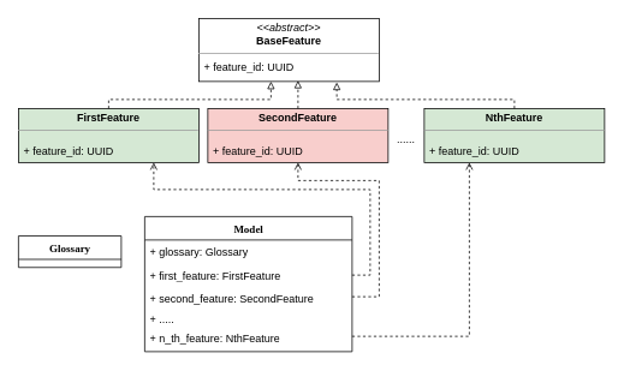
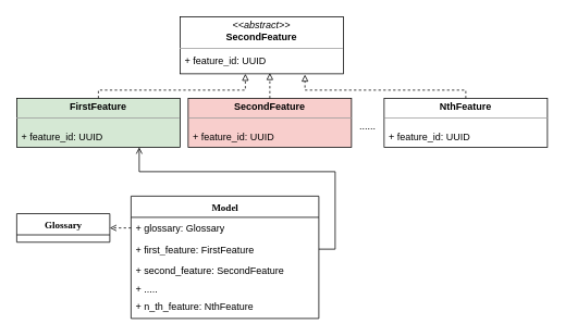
  <mxCell id="0" />
  <mxCell id="1" parent="0" />
  <mxCell id="2" value="" style="group" parent="1" vertex="1" connectable="0"><mxGeometry x="220" width="200" height="70" as="geometry" y="20" /></mxCell>
- <mxCell id="3" value="&lt;p style=&quot;margin: 0px ; margin-top: 4px ; text-align: center&quot;&gt;&lt;i&gt;&amp;lt;&amp;lt;abstract&amp;gt;&amp;gt;&lt;/i&gt;&lt;br&gt;&lt;b&gt;BaseFeature&lt;/b&gt;&lt;br&gt;&lt;/p&gt;&lt;hr size=&quot;1&quot;&gt;&lt;p style=&quot;margin: 0px ; margin-left: 4px&quot;&gt;&lt;br&gt;&lt;/p&gt;" style="verticalAlign=top;align=left;overflow=fill;fontSize=12;fontFamily=Helvetica;html=1;rounded=0;shadow=0;comic=0;labelBackgroundColor=none;strokeWidth=1" parent="2" vertex="1"><mxGeometry width="200" height="70" as="geometry" /></mxCell>
+ <mxCell id="3" value="&lt;p style=&quot;margin: 0px ; margin-top: 4px ; text-align: center&quot;&gt;&lt;i&gt;&amp;lt;&amp;lt;abstract&amp;gt;&amp;gt;&lt;/i&gt;&lt;br&gt;&lt;b&gt;SecondFeature&lt;/b&gt;&lt;br&gt;&lt;/p&gt;&lt;hr size=&quot;1&quot;&gt;&lt;p style=&quot;margin: 0px ; margin-left: 4px&quot;&gt;&lt;br&gt;&lt;/p&gt;" style="verticalAlign=top;align=left;overflow=fill;fontSize=12;fontFamily=Helvetica;html=1;rounded=0;shadow=0;comic=0;labelBackgroundColor=none;strokeWidth=1" parent="2" vertex="1"><mxGeometry width="200" height="70" as="geometry" /></mxCell>
  <mxCell id="4" value="+ feature_id: UUID" style="text;html=1;strokeColor=none;fillColor=none;align=left;verticalAlign=top;spacingLeft=4;spacingRight=4;whiteSpace=wrap;overflow=hidden;rotatable=0;points=[[0,0.5],[1,0.5]];portConstraint=eastwest;" parent="2" vertex="1"><mxGeometry y="40" width="200" height="30" as="geometry" /></mxCell>
  <mxCell id="5" value="Model" style="swimlane;html=1;fontStyle=1;align=center;verticalAlign=top;childLayout=stackLayout;horizontal=1;startSize=26;horizontalStack=0;resizeParent=1;resizeLast=0;collapsible=1;marginBottom=0;swimlaneFillColor=#ffffff;rounded=0;shadow=0;comic=0;labelBackgroundColor=none;strokeWidth=1;fillColor=none;fontFamily=Verdana;fontSize=12" parent="1" vertex="1"><mxGeometry x="160" y="240" width="230" height="150" as="geometry" /></mxCell>
  <mxCell id="6" value="+ glossary: Glossary" style="text;html=1;strokeColor=none;fillColor=none;align=left;verticalAlign=top;spacingLeft=4;spacingRight=4;whiteSpace=wrap;overflow=hidden;rotatable=0;points=[[0,0.5],[1,0.5]];portConstraint=eastwest;" parent="5" vertex="1"><mxGeometry y="26" width="230" height="26" as="geometry" /></mxCell>
  <mxCell id="7" value="+ first_feature: FirstFeature" style="text;html=1;strokeColor=none;fillColor=none;align=left;verticalAlign=top;spacingLeft=4;spacingRight=4;whiteSpace=wrap;overflow=hidden;rotatable=0;points=[[0,0.5],[1,0.5]];portConstraint=eastwest;" parent="5" vertex="1"><mxGeometry y="52" width="230" height="26" as="geometry" /></mxCell>
  <mxCell id="8" value="+ second_feature: SecondFeature" style="text;html=1;strokeColor=none;fillColor=none;align=left;verticalAlign=top;spacingLeft=4;spacingRight=4;whiteSpace=wrap;overflow=hidden;rotatable=0;points=[[0,0.5],[1,0.5]];portConstraint=eastwest;" parent="5" vertex="1"><mxGeometry y="78" width="230" height="22" as="geometry" /></mxCell>
  <mxCell id="9" value="+ ....." style="text;html=1;strokeColor=none;fillColor=none;align=left;verticalAlign=top;spacingLeft=4;spacingRight=4;whiteSpace=wrap;overflow=hidden;rotatable=0;points=[[0,0.5],[1,0.5]];portConstraint=eastwest;" parent="5" vertex="1"><mxGeometry y="100" width="230" height="22" as="geometry" /></mxCell>
  <mxCell id="10" value="+ n_th_feature: NthFeature" style="text;html=1;strokeColor=none;fillColor=none;align=left;verticalAlign=top;spacingLeft=4;spacingRight=4;whiteSpace=wrap;overflow=hidden;rotatable=0;points=[[0,0.5],[1,0.5]];portConstraint=eastwest;" parent="5" vertex="1"><mxGeometry y="122" width="230" height="22" as="geometry" /></mxCell>
  <mxCell id="11" value="Glossary" style="swimlane;html=1;fontStyle=1;align=center;verticalAlign=top;childLayout=stackLayout;horizontal=1;startSize=26;horizontalStack=0;resizeParent=1;resizeLast=0;collapsible=1;marginBottom=0;swimlaneFillColor=#ffffff;rounded=0;shadow=0;comic=0;labelBackgroundColor=none;strokeWidth=1;fillColor=none;fontFamily=Verdana;fontSize=12" parent="1" vertex="1"><mxGeometry y="261.5" width="114" height="35" as="geometry" x="20" /></mxCell>
  <mxCell id="12" value="" style="group" parent="1" vertex="1" connectable="0"><mxGeometry y="120" width="200" height="60" as="geometry" x="20" /></mxCell>
  <mxCell id="13" value="&lt;p style=&quot;margin: 0px ; margin-top: 4px ; text-align: center&quot;&gt;&lt;b&gt;FirstFeature&lt;/b&gt;&lt;br&gt;&lt;/p&gt;&lt;hr size=&quot;1&quot;&gt;&lt;p style=&quot;margin: 0px ; margin-left: 4px&quot;&gt;&lt;br&gt;&lt;/p&gt;" style="verticalAlign=top;align=left;overflow=fill;fontSize=12;fontFamily=Helvetica;html=1;rounded=0;shadow=0;comic=0;labelBackgroundColor=none;strokeWidth=1;fillColor=#d5e8d4;" parent="12" vertex="1"><mxGeometry width="200" height="60" as="geometry" /></mxCell>
  <mxCell id="14" value="+ feature_id: UUID" style="text;html=1;strokeColor=none;fillColor=none;align=left;verticalAlign=top;spacingLeft=4;spacingRight=4;whiteSpace=wrap;overflow=hidden;rotatable=0;points=[[0,0.5],[1,0.5]];portConstraint=eastwest;" parent="12" vertex="1"><mxGeometry y="34.286" width="200" height="25.714" as="geometry" /></mxCell>
  <mxCell id="15" value="" style="group" parent="1" vertex="1" connectable="0"><mxGeometry x="230" y="120" width="200" height="60" as="geometry" /></mxCell>
  <mxCell id="16" value="&lt;p style=&quot;margin: 0px ; margin-top: 4px ; text-align: center&quot;&gt;&lt;b&gt;SecondFeature&lt;/b&gt;&lt;br&gt;&lt;/p&gt;&lt;hr size=&quot;1&quot;&gt;&lt;p style=&quot;margin: 0px ; margin-left: 4px&quot;&gt;&lt;br&gt;&lt;/p&gt;" style="verticalAlign=top;align=left;overflow=fill;fontSize=12;fontFamily=Helvetica;html=1;rounded=0;shadow=0;comic=0;labelBackgroundColor=none;strokeWidth=1;fillColor=#f8cecc;" parent="15" vertex="1"><mxGeometry width="200" height="60" as="geometry" /></mxCell>
  <mxCell id="17" value="+ feature_id: UUID" style="text;html=1;strokeColor=none;fillColor=none;align=left;verticalAlign=top;spacingLeft=4;spacingRight=4;whiteSpace=wrap;overflow=hidden;rotatable=0;points=[[0,0.5],[1,0.5]];portConstraint=eastwest;" parent="15" vertex="1"><mxGeometry y="34.286" width="200" height="25.714" as="geometry" /></mxCell>
  <mxCell id="18" value="" style="group" parent="1" vertex="1" connectable="0"><mxGeometry x="470" y="120" width="200" height="60" as="geometry" /></mxCell>
- <mxCell id="19" value="&lt;p style=&quot;margin: 0px ; margin-top: 4px ; text-align: center&quot;&gt;&lt;b&gt;NthFeature&lt;/b&gt;&lt;br&gt;&lt;/p&gt;&lt;hr size=&quot;1&quot;&gt;&lt;p style=&quot;margin: 0px ; margin-left: 4px&quot;&gt;&lt;br&gt;&lt;/p&gt;" style="verticalAlign=top;align=left;overflow=fill;fontSize=12;fontFamily=Helvetica;html=1;rounded=0;shadow=0;comic=0;labelBackgroundColor=none;strokeWidth=1;fillColor=#d5e8d4;" parent="18" vertex="1"><mxGeometry width="200" height="60" as="geometry" /></mxCell>
+ <mxCell id="19" value="&lt;p style=&quot;margin: 0px ; margin-top: 4px ; text-align: center&quot;&gt;&lt;b&gt;NthFeature&lt;/b&gt;&lt;br&gt;&lt;/p&gt;&lt;hr size=&quot;1&quot;&gt;&lt;p style=&quot;margin: 0px ; margin-left: 4px&quot;&gt;&lt;br&gt;&lt;/p&gt;" style="verticalAlign=top;align=left;overflow=fill;fontSize=12;fontFamily=Helvetica;html=1;rounded=0;shadow=0;comic=0;labelBackgroundColor=none;strokeWidth=1" parent="18" vertex="1"><mxGeometry width="200" height="60" as="geometry" /></mxCell>
  <mxCell id="20" value="+ feature_id: UUID" style="text;html=1;strokeColor=none;fillColor=none;align=left;verticalAlign=top;spacingLeft=4;spacingRight=4;whiteSpace=wrap;overflow=hidden;rotatable=0;points=[[0,0.5],[1,0.5]];portConstraint=eastwest;" parent="18" vertex="1"><mxGeometry y="34.286" width="200" height="25.714" as="geometry" /></mxCell>
  <mxCell id="21" value="......" style="text;html=1;strokeColor=none;fillColor=none;align=center;verticalAlign=middle;whiteSpace=wrap;rounded=0;" parent="1" vertex="1"><mxGeometry x="420" y="140" width="60" height="30" as="geometry" /></mxCell>
  <mxCell id="22" style="edgeStyle=orthogonalEdgeStyle;rounded=0;orthogonalLoop=1;jettySize=auto;html=1;exitX=0.5;exitY=0;exitDx=0;exitDy=0;entryX=0.4;entryY=1;entryDx=0;entryDy=0;entryPerimeter=0;endArrow=block;endFill=0;dashed=1;" parent="1" source="13" target="4" edge="1"><mxGeometry relative="1" as="geometry"><Array as="points"><mxPoint x="120" y="110" /><mxPoint x="300" y="110" /></Array></mxGeometry></mxCell>
  <mxCell id="23" style="edgeStyle=orthogonalEdgeStyle;rounded=0;orthogonalLoop=1;jettySize=auto;html=1;exitX=0.5;exitY=0;exitDx=0;exitDy=0;entryX=0.55;entryY=0.967;entryDx=0;entryDy=0;entryPerimeter=0;endArrow=block;endFill=0;dashed=1;" parent="1" source="16" target="4" edge="1"><mxGeometry relative="1" as="geometry" /></mxCell>
  <mxCell id="24" style="edgeStyle=orthogonalEdgeStyle;rounded=0;orthogonalLoop=1;jettySize=auto;html=1;exitX=0.5;exitY=0;exitDx=0;exitDy=0;entryX=0.765;entryY=1.033;entryDx=0;entryDy=0;entryPerimeter=0;endArrow=block;endFill=0;dashed=1;" parent="1" source="19" target="4" edge="1"><mxGeometry relative="1" as="geometry"><Array as="points"><mxPoint x="570" y="110" /><mxPoint x="373" y="110" /></Array></mxGeometry></mxCell>
- <mxCell id="26" style="edgeStyle=orthogonalEdgeStyle;rounded=0;orthogonalLoop=1;jettySize=auto;html=1;exitX=1;exitY=0.5;exitDx=0;exitDy=0;entryX=0.75;entryY=1;entryDx=0;entryDy=0;dashed=1;endArrow=open;endFill=0;" edge="1" parent="1" source="7" target="13"><mxGeometry relative="1" as="geometry"><Array as="points"><mxPoint x="410" y="305" /><mxPoint x="410" y="210" /><mxPoint x="170" y="210" /></Array></mxGeometry></mxCell>
- <mxCell id="27" style="edgeStyle=orthogonalEdgeStyle;rounded=0;orthogonalLoop=1;jettySize=auto;html=1;exitX=1;exitY=0.5;exitDx=0;exitDy=0;entryX=0.5;entryY=1;entryDx=0;entryDy=0;dashed=1;endArrow=open;endFill=0;" edge="1" parent="1" source="8" target="16"><mxGeometry relative="1" as="geometry"><Array as="points"><mxPoint x="420" y="329" /><mxPoint x="420" y="200" /><mxPoint x="330" y="200" /></Array></mxGeometry></mxCell>
- <mxCell id="28" style="edgeStyle=orthogonalEdgeStyle;rounded=0;orthogonalLoop=1;jettySize=auto;html=1;exitX=1;exitY=0.5;exitDx=0;exitDy=0;entryX=0.25;entryY=1;entryDx=0;entryDy=0;dashed=1;endArrow=open;endFill=0;" edge="1" parent="1" source="10" target="19"><mxGeometry relative="1" as="geometry" /></mxCell>
+ <mxCell id="25" style="edgeStyle=orthogonalEdgeStyle;rounded=0;orthogonalLoop=1;jettySize=auto;html=1;exitX=0;exitY=0.5;exitDx=0;exitDy=0;entryX=1;entryY=0.5;entryDx=0;entryDy=0;dashed=1;endArrow=open;endFill=0;" edge="1" parent="1" source="6" target="11"><mxGeometry relative="1" as="geometry" /></mxCell>
+ <mxCell id="26" style="edgeStyle=orthogonalEdgeStyle;rounded=0;orthogonalLoop=1;jettySize=auto;html=1;exitX=1;exitY=0.5;exitDx=0;exitDy=0;entryX=0.75;entryY=1;entryDx=0;entryDy=0;dashed=0;endArrow=open;endFill=0;" edge="1" parent="1" source="7" target="13"><mxGeometry relative="1" as="geometry"><Array as="points"><mxPoint x="410" y="305" /><mxPoint x="410" y="210" /><mxPoint x="170" y="210" /></Array></mxGeometry></mxCell>
